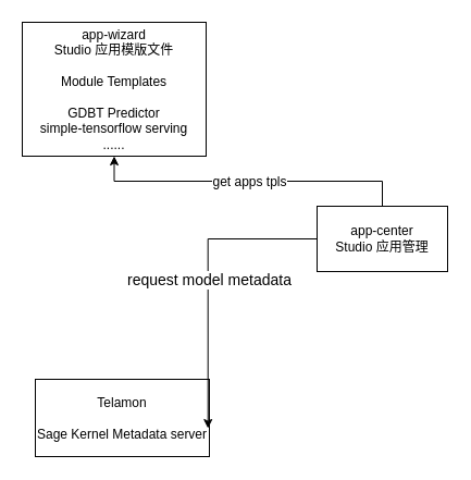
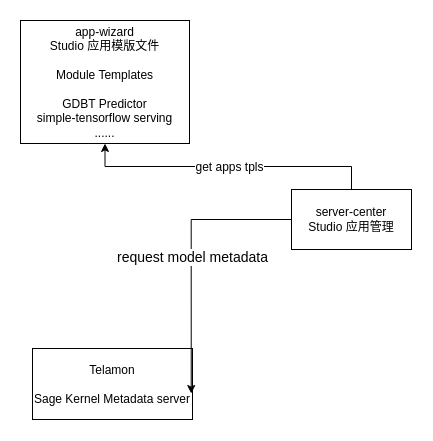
  <mxCell id="0" />
  <mxCell id="1" parent="0" />
  <mxCell id="2" style="edgeStyle=orthogonalEdgeStyle;rounded=0;orthogonalLoop=1;jettySize=auto;html=1;exitX=0.5;exitY=0;exitDx=0;exitDy=0;entryX=0.5;entryY=1;entryDx=0;entryDy=0;" edge="1" parent="1" source="4" target="5"><mxGeometry relative="1" as="geometry" /></mxCell>
  <mxCell id="3" value="&lt;font style=&quot;font-size: 12px;&quot;&gt;get apps tpls&lt;/font&gt;" style="edgeLabel;html=1;align=center;verticalAlign=middle;resizable=0;points=[];" vertex="1" connectable="0" parent="2"><mxGeometry x="-0.005" relative="1" as="geometry"><mxPoint as="offset" /></mxGeometry></mxCell>
- <mxCell id="4" value="app-center&lt;br&gt;Studio 应用管理" style="rounded=0;whiteSpace=wrap;html=1;" vertex="1" parent="1"><mxGeometry x="291" y="189" width="120" height="60" as="geometry" /></mxCell>
+ <mxCell id="4" value="server-center&lt;br&gt;Studio 应用管理" style="rounded=0;whiteSpace=wrap;html=1;" vertex="1" parent="1"><mxGeometry x="291" y="189" width="120" height="60" as="geometry" /></mxCell>
  <mxCell id="5" value="app-wizard&lt;br&gt;Studio 应用模版文件&lt;br&gt;&lt;br&gt;Module Templates&lt;br&gt;&lt;br&gt;GDBT Predictor&lt;br&gt;simple-tensorflow serving&lt;br&gt;......" style="rounded=0;whiteSpace=wrap;html=1;" vertex="1" parent="1"><mxGeometry x="20" y="20" width="169" height="123" as="geometry" /></mxCell>
  <mxCell id="6" value="Telamon&lt;br&gt;&lt;br&gt;Sage Kernel Metadata server" style="rounded=0;whiteSpace=wrap;html=1;" vertex="1" parent="1"><mxGeometry x="32" y="348" width="160" height="71" as="geometry" /></mxCell>
  <mxCell id="7" style="edgeStyle=orthogonalEdgeStyle;rounded=0;orthogonalLoop=1;jettySize=auto;html=1;entryX=0.992;entryY=0.634;entryDx=0;entryDy=0;entryPerimeter=0;" edge="1" parent="1" source="4" target="6"><mxGeometry relative="1" as="geometry" /></mxCell>
  <mxCell id="8" value="&lt;font style=&quot;font-size: 14px;&quot;&gt;request model metadata&lt;/font&gt;" style="edgeLabel;html=1;align=center;verticalAlign=middle;resizable=0;points=[];rotation=0;" vertex="1" connectable="0" parent="7"><mxGeometry x="-0.003" y="1" relative="1" as="geometry"><mxPoint y="1" as="offset" /></mxGeometry></mxCell>
